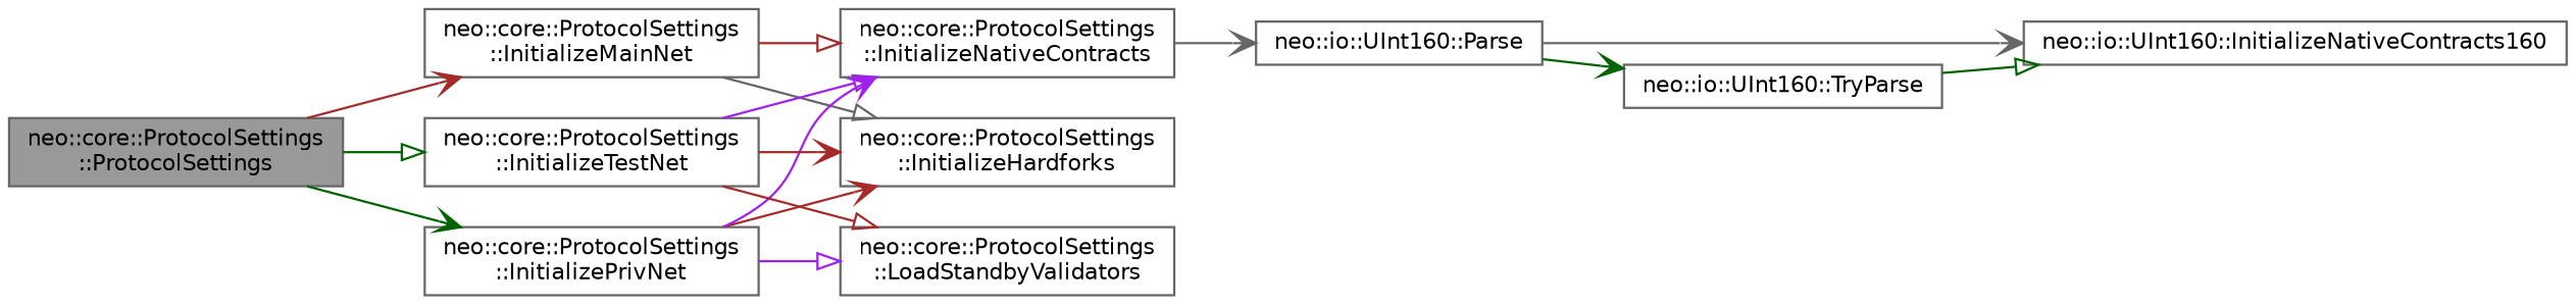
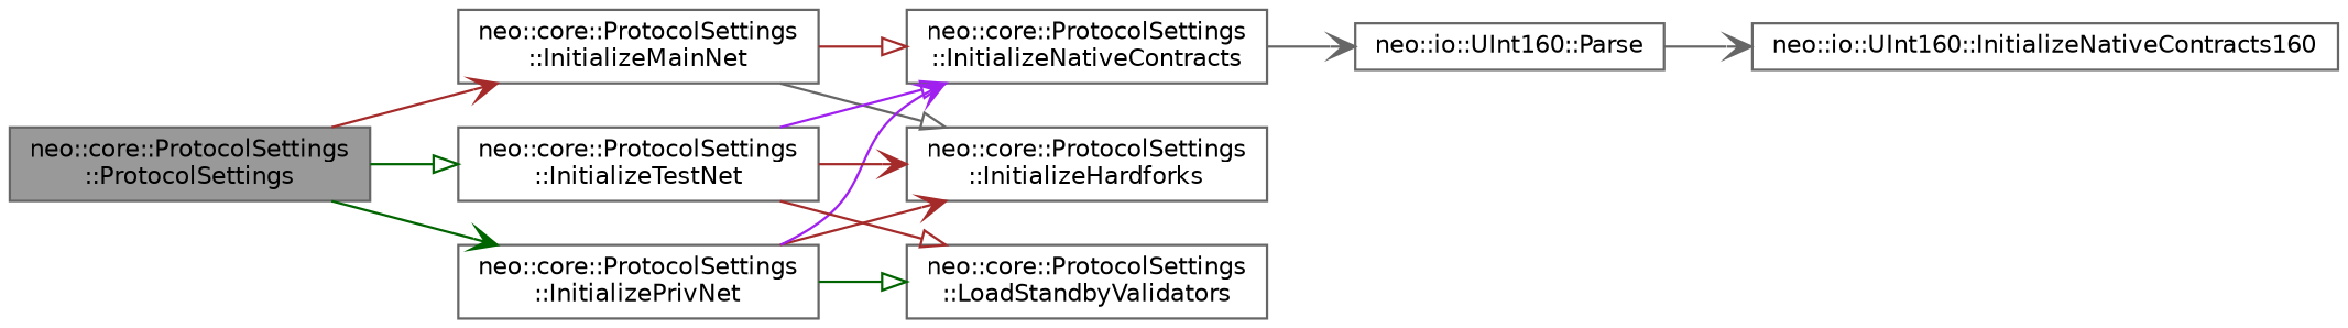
  digraph {
    fontname="DejaVu Sans"
    rankdir=LR
    node [color=grey40 fillcolor=white fontname="DejaVu Sans" fontsize=10 shape=box style=filled]
    edge [arrowhead=vee color=brown fontname="DejaVu Sans" fontsize=10 labelfontname=Helvetica labelfontsize=10 style=solid]
    n1 [color=gray40 fillcolor=grey60 fontcolor=black height=0.2 label="neo::core::ProtocolSettings\l::ProtocolSettings" width=0.4]
    n2 [height=0.2 label="neo::core::ProtocolSettings\l::InitializeMainNet" width=0.4]
    n3 [height=0.2 label="neo::core::ProtocolSettings\l::InitializePrivNet" width=0.4]
    n4 [height=0.2 label="neo::core::ProtocolSettings\l::InitializeTestNet" width=0.4]
    n5 [height=0.2 label="neo::core::ProtocolSettings\l::InitializeHardforks" width=0.4]
    n6 [height=0.2 label="neo::core::ProtocolSettings\l::InitializeNativeContracts" width=0.4]
    n7 [height=0.2 label="neo::core::ProtocolSettings\l::LoadStandbyValidators" width=0.4]
    n8 [height=0.2 label="neo::io::UInt160::Parse" width=0.4]
-   n9 [height=0.2 label="neo::io::UInt160::TryParse" width=0.4]
    n10 [height=0.2 label="neo::io::UInt160::InitializeNativeContracts160" width=0.4]
    n1 -> n2
    n1 -> n3 [color=darkgreen]
    n1 -> n4 [arrowhead=onormal color=darkgreen]
    n2 -> n5 [arrowhead=onormal color=gray40]
    n2 -> n6 [arrowhead=onormal]
    n3 -> n5
    n3 -> n6 [color=purple]
-   n3 -> n7 [arrowhead=onormal color=purple]
+   n3 -> n7 [arrowhead=onormal color=darkgreen]
    n4 -> n5
    n4 -> n6 [arrowhead=onormal color=purple]
    n4 -> n7 [arrowhead=onormal]
    n6 -> n8 [color=gray40]
-   n8 -> n9 [color=darkgreen]
    n8 -> n10 [color=gray40]
-   n9 -> n10 [arrowhead=onormal color=darkgreen]
  }
